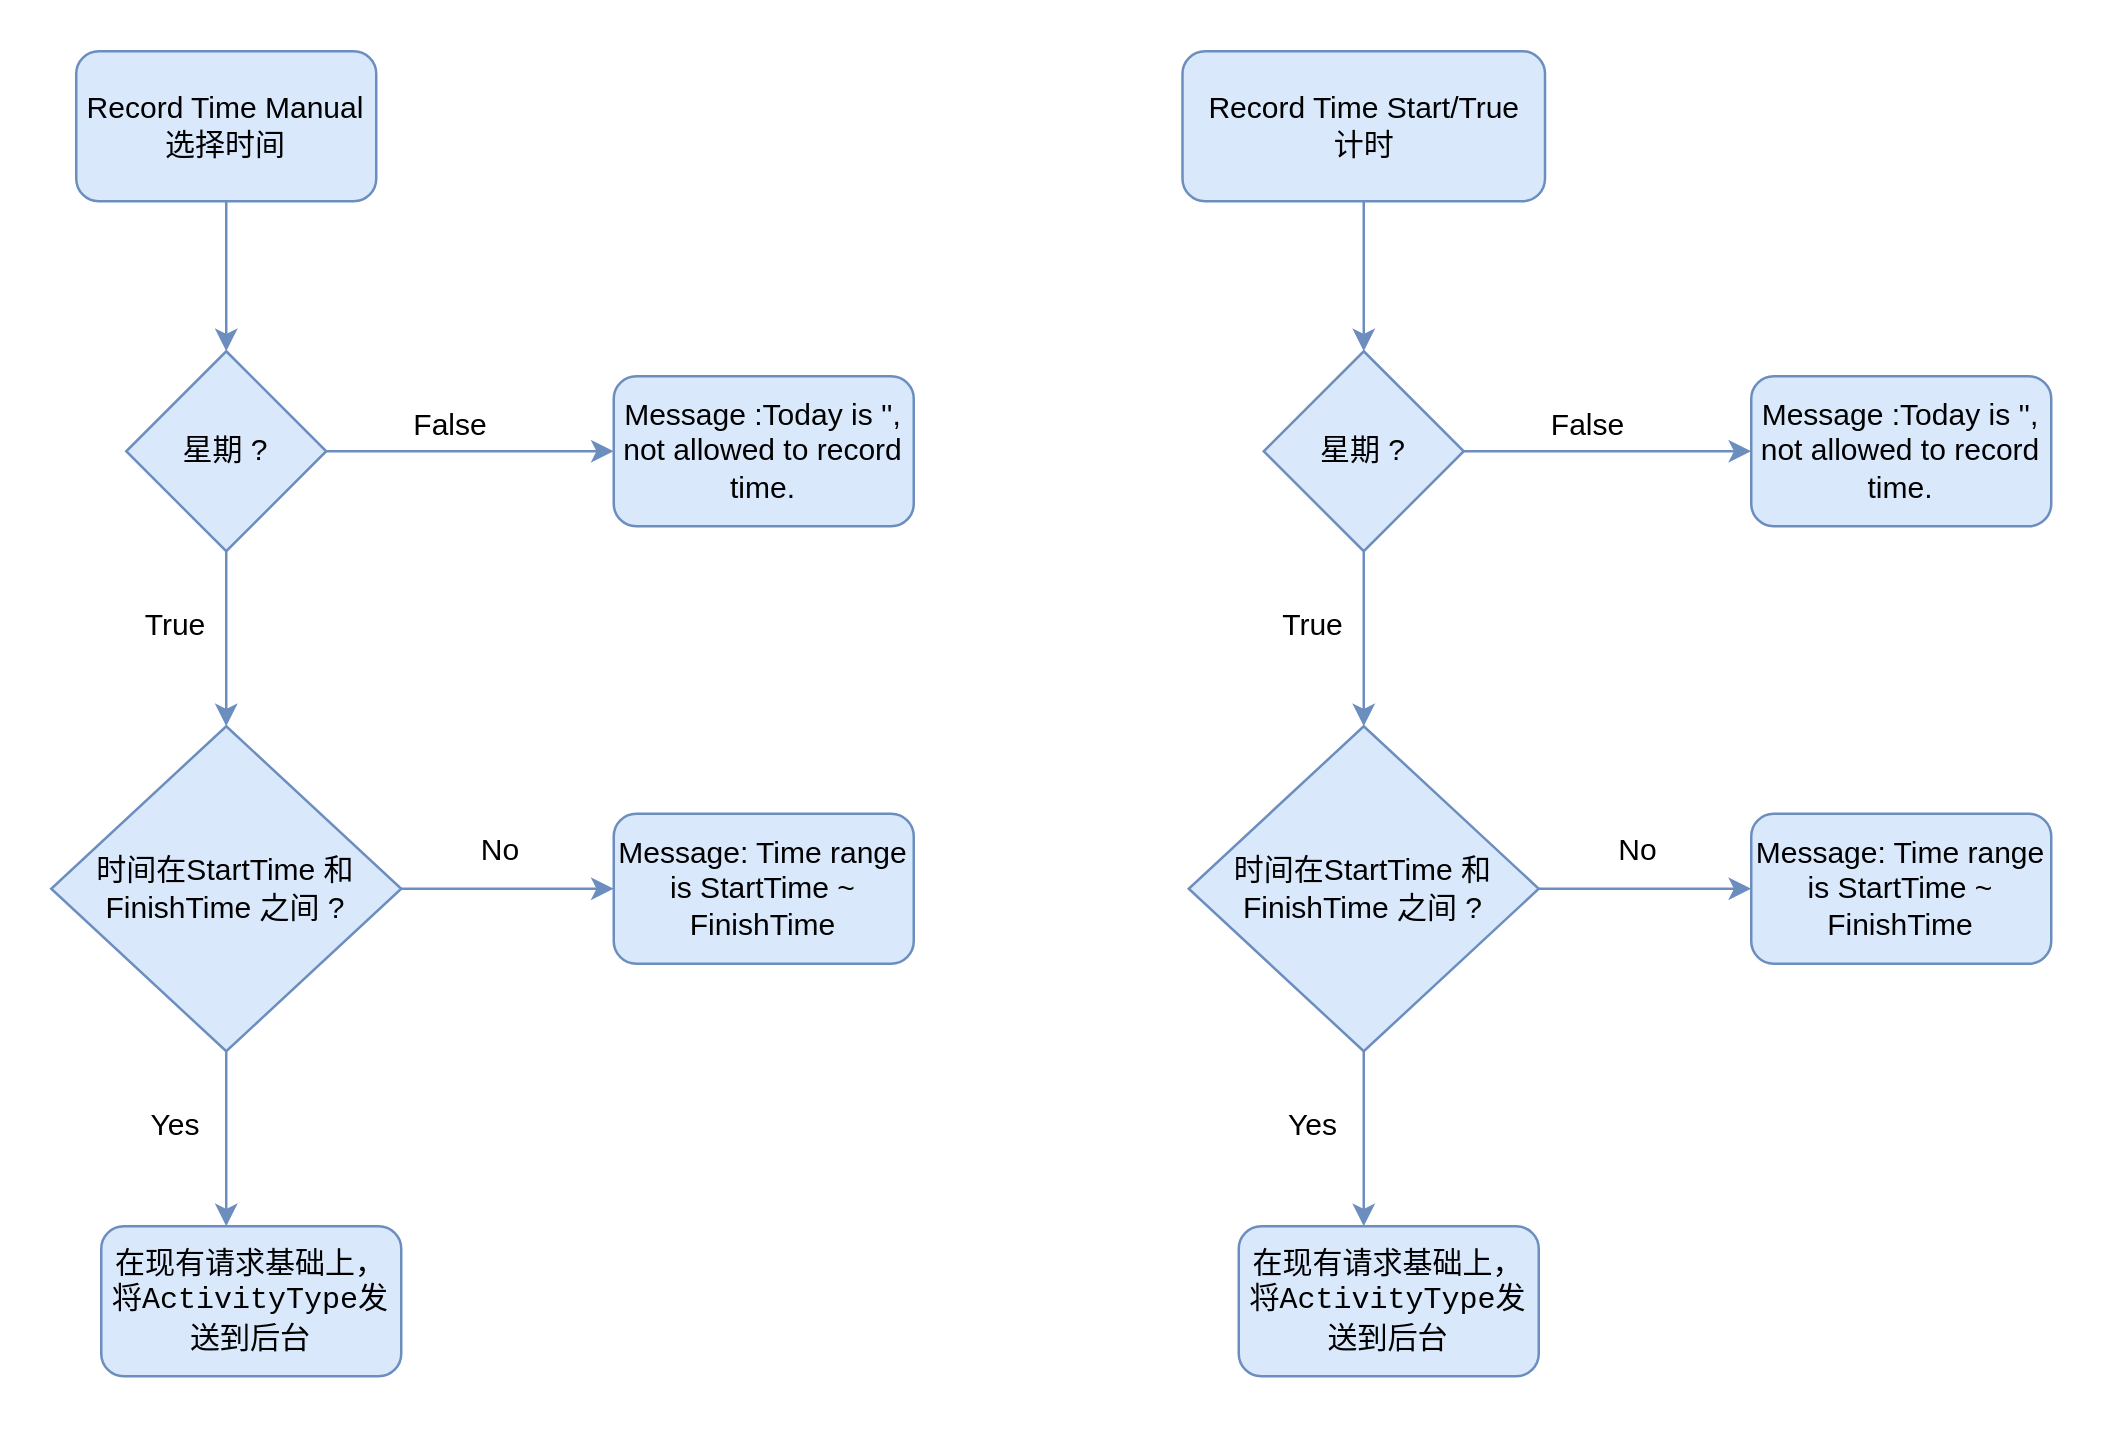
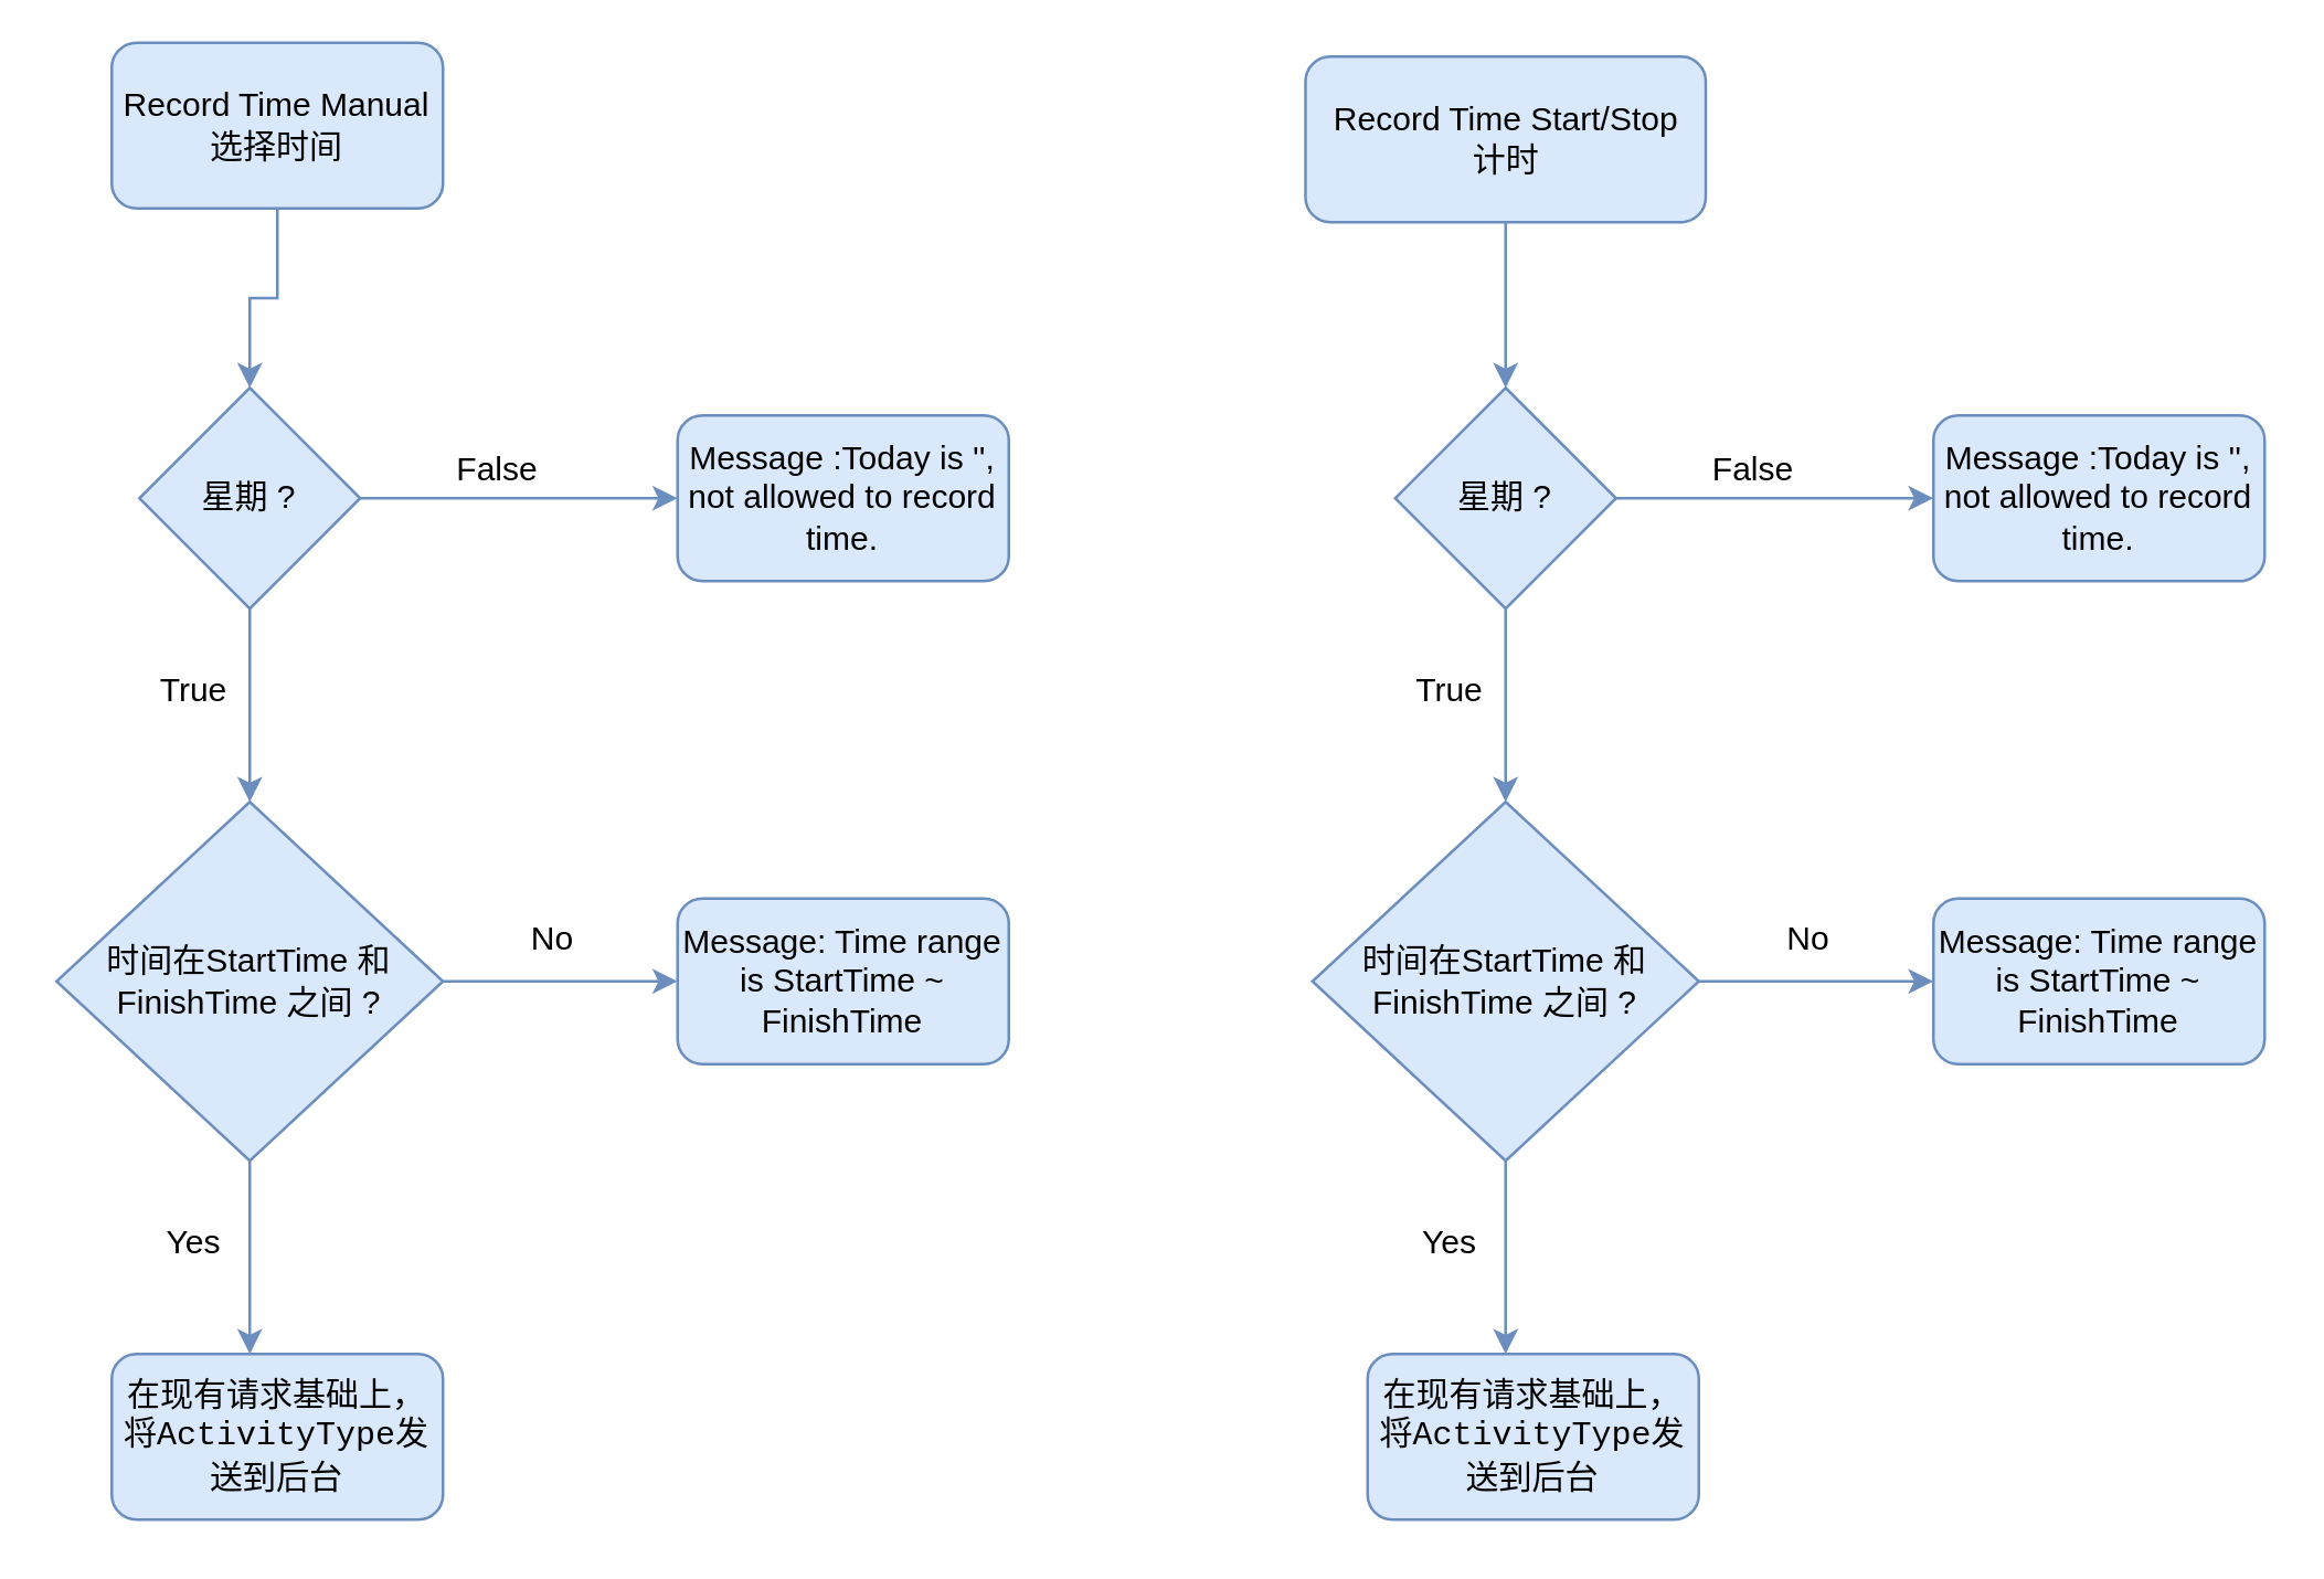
  <mxCell id="0" />
  <mxCell id="1" parent="0" />
  <mxCell id="2" value="" style="edgeStyle=orthogonalEdgeStyle;rounded=0;orthogonalLoop=1;jettySize=auto;html=1;fillColor=#dae8fc;strokeColor=#6c8ebf;" parent="1" source="3" target="5" edge="1"><mxGeometry relative="1" as="geometry" /></mxCell>
- <mxCell id="3" value="Record Time Manual&lt;br&gt;选择时间" style="rounded=1;whiteSpace=wrap;html=1;fillColor=#dae8fc;strokeColor=#6c8ebf;" parent="1" vertex="1"><mxGeometry x="30" y="20" width="120" height="60" as="geometry" /></mxCell>
+ <mxCell id="3" value="Record Time Manual&lt;br&gt;选择时间" style="rounded=1;whiteSpace=wrap;html=1;fillColor=#dae8fc;strokeColor=#6c8ebf;" parent="1" vertex="1"><mxGeometry x="40" y="15" width="120" height="60" as="geometry" /></mxCell>
  <mxCell id="4" style="edgeStyle=orthogonalEdgeStyle;rounded=0;orthogonalLoop=1;jettySize=auto;html=1;exitX=1;exitY=0.5;exitDx=0;exitDy=0;entryX=0;entryY=0.5;entryDx=0;entryDy=0;fillColor=#dae8fc;strokeColor=#6c8ebf;" parent="1" source="5" target="14" edge="1"><mxGeometry relative="1" as="geometry" /></mxCell>
  <mxCell id="5" value="星期 ?" style="rhombus;whiteSpace=wrap;html=1;fillColor=#dae8fc;strokeColor=#6c8ebf;" parent="1" vertex="1"><mxGeometry x="50" y="140" width="80" height="80" as="geometry" /></mxCell>
  <mxCell id="6" value="" style="endArrow=classic;html=1;fillColor=#dae8fc;strokeColor=#6c8ebf;" parent="1" edge="1"><mxGeometry width="50" height="50" relative="1" as="geometry"><mxPoint x="90" y="220" as="sourcePoint" /><mxPoint x="90" y="290" as="targetPoint" /></mxGeometry></mxCell>
  <mxCell id="7" value="False" style="text;html=1;align=center;verticalAlign=middle;whiteSpace=wrap;rounded=0;" parent="1" vertex="1"><mxGeometry x="160" y="160" width="40" height="20" as="geometry" /></mxCell>
  <mxCell id="8" value="True" style="text;html=1;align=center;verticalAlign=middle;whiteSpace=wrap;rounded=0;" parent="1" vertex="1"><mxGeometry x="50" y="240" width="40" height="20" as="geometry" /></mxCell>
  <mxCell id="9" style="edgeStyle=orthogonalEdgeStyle;rounded=0;orthogonalLoop=1;jettySize=auto;html=1;exitX=1;exitY=0.5;exitDx=0;exitDy=0;entryX=0;entryY=0.5;entryDx=0;entryDy=0;fillColor=#dae8fc;strokeColor=#6c8ebf;" parent="1" source="10" target="15" edge="1"><mxGeometry relative="1" as="geometry" /></mxCell>
  <mxCell id="10" value="时间在StartTime 和 FinishTime 之间 ?" style="rhombus;whiteSpace=wrap;html=1;fillColor=#dae8fc;strokeColor=#6c8ebf;" parent="1" vertex="1"><mxGeometry x="20" y="290" width="140" height="130" as="geometry" /></mxCell>
  <mxCell id="11" value="" style="endArrow=classic;html=1;fillColor=#dae8fc;strokeColor=#6c8ebf;" parent="1" edge="1"><mxGeometry width="50" height="50" relative="1" as="geometry"><mxPoint x="90" y="420" as="sourcePoint" /><mxPoint x="90" y="490" as="targetPoint" /></mxGeometry></mxCell>
  <mxCell id="12" value="Yes" style="text;html=1;align=center;verticalAlign=middle;whiteSpace=wrap;rounded=0;" parent="1" vertex="1"><mxGeometry x="50" y="440" width="40" height="20" as="geometry" /></mxCell>
  <mxCell id="13" value="在现有请求基础上，将&lt;span style=&quot;font-family: consolas, &amp;quot;lucida console&amp;quot;, &amp;quot;courier new&amp;quot;, monospace; text-align: left;&quot;&gt;ActivityType发送到后台&lt;/span&gt;" style="rounded=1;whiteSpace=wrap;html=1;fillColor=#dae8fc;strokeColor=#6c8ebf;fontColor=#000000;" parent="1" vertex="1"><mxGeometry x="40" y="490" width="120" height="60" as="geometry" /></mxCell>
  <mxCell id="14" value="Message :Today is '', not allowed to record time." style="rounded=1;whiteSpace=wrap;html=1;fillColor=#dae8fc;strokeColor=#6c8ebf;" parent="1" vertex="1"><mxGeometry x="245" y="150" width="120" height="60" as="geometry" /></mxCell>
  <mxCell id="15" value="Message: Time range is StartTime ~ FinishTime" style="rounded=1;whiteSpace=wrap;html=1;fillColor=#dae8fc;strokeColor=#6c8ebf;" parent="1" vertex="1"><mxGeometry x="245" y="325" width="120" height="60" as="geometry" /></mxCell>
  <mxCell id="16" value="No" style="text;html=1;align=center;verticalAlign=middle;whiteSpace=wrap;rounded=0;" parent="1" vertex="1"><mxGeometry x="180" y="330" width="40" height="20" as="geometry" /></mxCell>
  <mxCell id="17" value="" style="edgeStyle=orthogonalEdgeStyle;rounded=0;orthogonalLoop=1;jettySize=auto;html=1;fillColor=#dae8fc;strokeColor=#6c8ebf;" edge="1" parent="1" source="18" target="20"><mxGeometry relative="1" as="geometry" /></mxCell>
- <mxCell id="18" value="Record Time Start/True&lt;br&gt;计时" style="rounded=1;whiteSpace=wrap;html=1;fillColor=#dae8fc;strokeColor=#6c8ebf;" vertex="1" parent="1"><mxGeometry x="472.5" y="20" width="145" height="60" as="geometry" /></mxCell>
+ <mxCell id="18" value="Record Time Start/Stop&lt;br&gt;计时" style="rounded=1;whiteSpace=wrap;html=1;fillColor=#dae8fc;strokeColor=#6c8ebf;" vertex="1" parent="1"><mxGeometry x="472.5" y="20" width="145" height="60" as="geometry" /></mxCell>
  <mxCell id="19" style="edgeStyle=orthogonalEdgeStyle;rounded=0;orthogonalLoop=1;jettySize=auto;html=1;exitX=1;exitY=0.5;exitDx=0;exitDy=0;entryX=0;entryY=0.5;entryDx=0;entryDy=0;fillColor=#dae8fc;strokeColor=#6c8ebf;" edge="1" parent="1" source="20" target="29"><mxGeometry relative="1" as="geometry" /></mxCell>
  <mxCell id="20" value="星期 ?" style="rhombus;whiteSpace=wrap;html=1;fillColor=#dae8fc;strokeColor=#6c8ebf;" vertex="1" parent="1"><mxGeometry x="505" y="140" width="80" height="80" as="geometry" /></mxCell>
  <mxCell id="21" value="" style="endArrow=classic;html=1;fillColor=#dae8fc;strokeColor=#6c8ebf;" edge="1" parent="1"><mxGeometry width="50" height="50" relative="1" as="geometry"><mxPoint x="545" y="220" as="sourcePoint" /><mxPoint x="545" y="290" as="targetPoint" /></mxGeometry></mxCell>
  <mxCell id="22" value="False" style="text;html=1;align=center;verticalAlign=middle;whiteSpace=wrap;rounded=0;" vertex="1" parent="1"><mxGeometry x="615" y="160" width="40" height="20" as="geometry" /></mxCell>
  <mxCell id="23" value="True" style="text;html=1;align=center;verticalAlign=middle;whiteSpace=wrap;rounded=0;" vertex="1" parent="1"><mxGeometry x="505" y="240" width="40" height="20" as="geometry" /></mxCell>
  <mxCell id="24" style="edgeStyle=orthogonalEdgeStyle;rounded=0;orthogonalLoop=1;jettySize=auto;html=1;exitX=1;exitY=0.5;exitDx=0;exitDy=0;entryX=0;entryY=0.5;entryDx=0;entryDy=0;fillColor=#dae8fc;strokeColor=#6c8ebf;" edge="1" parent="1" source="25" target="30"><mxGeometry relative="1" as="geometry" /></mxCell>
  <mxCell id="25" value="时间在StartTime 和 FinishTime 之间 ?" style="rhombus;whiteSpace=wrap;html=1;fillColor=#dae8fc;strokeColor=#6c8ebf;" vertex="1" parent="1"><mxGeometry x="475" y="290" width="140" height="130" as="geometry" /></mxCell>
  <mxCell id="26" value="" style="endArrow=classic;html=1;fillColor=#dae8fc;strokeColor=#6c8ebf;" edge="1" parent="1"><mxGeometry width="50" height="50" relative="1" as="geometry"><mxPoint x="545" y="420" as="sourcePoint" /><mxPoint x="545" y="490" as="targetPoint" /></mxGeometry></mxCell>
  <mxCell id="27" value="Yes" style="text;html=1;align=center;verticalAlign=middle;whiteSpace=wrap;rounded=0;" vertex="1" parent="1"><mxGeometry x="505" y="440" width="40" height="20" as="geometry" /></mxCell>
  <mxCell id="28" value="在现有请求基础上，将&lt;span style=&quot;font-family: consolas, &amp;quot;lucida console&amp;quot;, &amp;quot;courier new&amp;quot;, monospace; text-align: left;&quot;&gt;ActivityType发送到后台&lt;/span&gt;" style="rounded=1;whiteSpace=wrap;html=1;fillColor=#dae8fc;strokeColor=#6c8ebf;fontColor=#000000;" vertex="1" parent="1"><mxGeometry x="495" y="490" width="120" height="60" as="geometry" /></mxCell>
  <mxCell id="29" value="Message :Today is '', not allowed to record time." style="rounded=1;whiteSpace=wrap;html=1;fillColor=#dae8fc;strokeColor=#6c8ebf;" vertex="1" parent="1"><mxGeometry x="700" y="150" width="120" height="60" as="geometry" /></mxCell>
  <mxCell id="30" value="Message: Time range is StartTime ~ FinishTime" style="rounded=1;whiteSpace=wrap;html=1;fillColor=#dae8fc;strokeColor=#6c8ebf;" vertex="1" parent="1"><mxGeometry x="700" y="325" width="120" height="60" as="geometry" /></mxCell>
  <mxCell id="31" value="No" style="text;html=1;align=center;verticalAlign=middle;whiteSpace=wrap;rounded=0;" vertex="1" parent="1"><mxGeometry x="635" y="330" width="40" height="20" as="geometry" /></mxCell>
